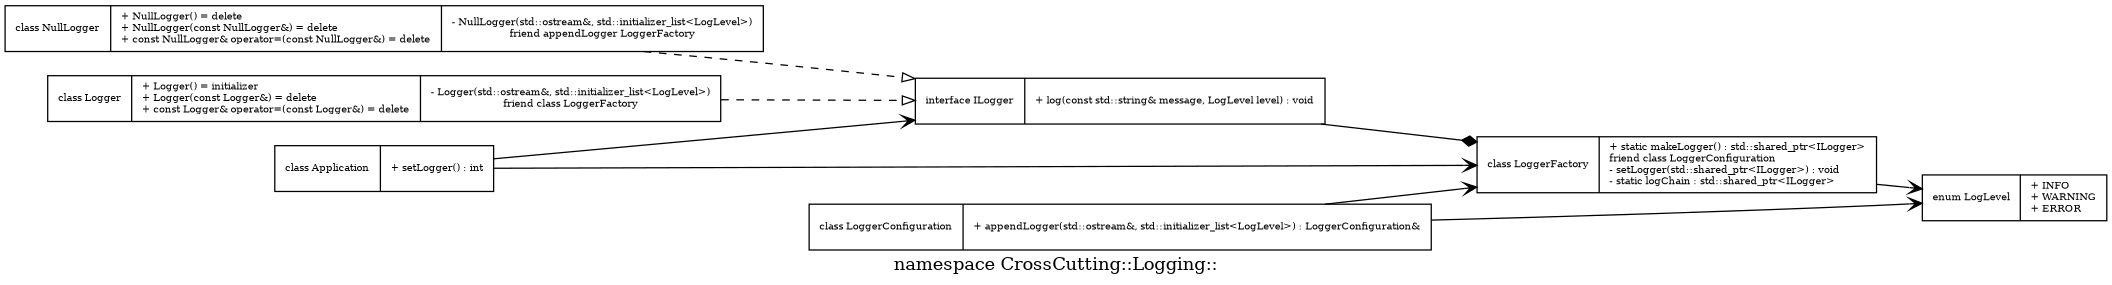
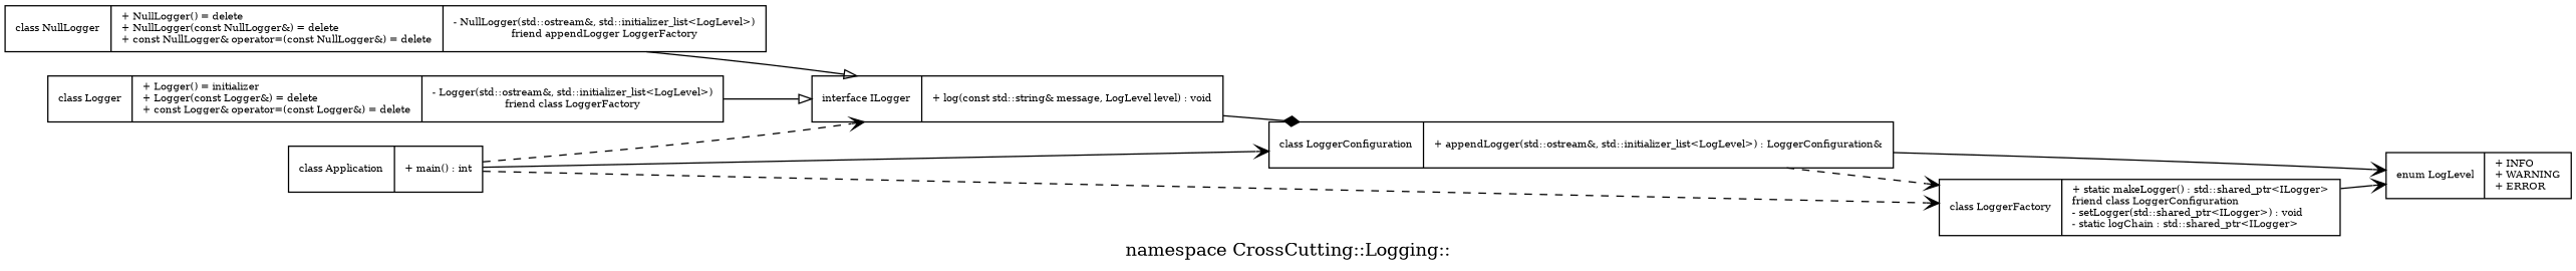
  digraph {
    label="namespace CrossCutting::Logging::"
    rankdir=LR
    node [fontsize=8 shape=record]
    edge [arrowhead=open fontsize=8]
-   n1 [label="{class Application\l|+ setLogger() : int\l}"]
+   n1 [label="{class Application\l|+ main() : int\l}"]
    n2 [label="{interface ILogger\l|+ log(const std::string& message, LogLevel level) : void\l}"]
    n3 [label="{class LoggerConfiguration\l|+ appendLogger(std::ostream&, std::initializer_list\<LogLevel\>) : LoggerConfiguration&\l}"]
    n4 [label="{class LoggerFactory\l|+ static makeLogger() : std::shared_ptr\<ILogger\>\lfriend class LoggerConfiguration\l- setLogger(std::shared_ptr\<ILogger\>) : void\l- static logChain : std::shared_ptr\<ILogger\>\l}"]
    n5 [label="{enum LogLevel\l|+ INFO\l+ WARNING\l+ ERROR\l}"]
    n6 [label="{class NullLogger\l|+ NullLogger() = delete\l+ NullLogger(const NullLogger&) = delete\l+ const NullLogger& operator=(const NullLogger&) = delete\l|- NullLogger(std::ostream&, std::initializer_list\<LogLevel\>)\lfriend appendLogger LoggerFactory}"]
    n7 [label="{class Logger\l|+ Logger() = initializer\l+ Logger(const Logger&) = delete\l+ const Logger& operator=(const Logger&) = delete\l|- Logger(std::ostream&, std::initializer_list\<LogLevel\>)\lfriend class LoggerFactory}"]
-   n1 -> n2
-   n1 -> n4
-   n2 -> n4 [arrowhead=diamond]
-   n3 -> n4
+   n1 -> n2 [style=dashed]
+   n1 -> n3
+   n1 -> n4 [style=dashed]
+   n2 -> n3 [arrowhead=diamond]
+   n3 -> n4 [style=dashed]
    n3 -> n5
    n4 -> n5
-   n6 -> n2 [arrowhead=empty style=dashed]
-   n7 -> n2 [arrowhead=empty style=dashed]
+   n6 -> n2 [arrowhead=empty style=solid]
+   n7 -> n2 [arrowhead=empty style=solid]
  }
